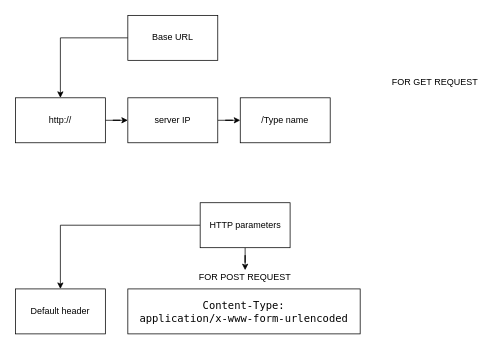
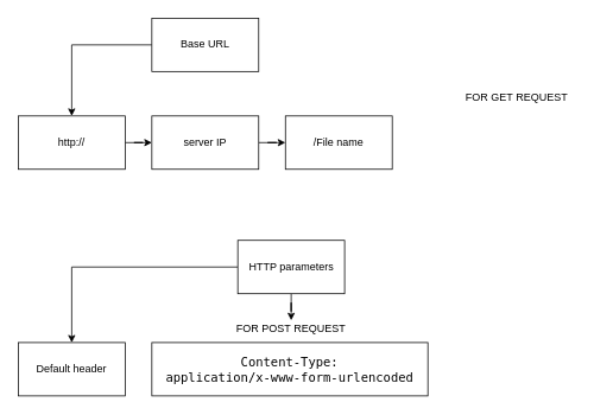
  <mxCell id="0" />
  <mxCell id="1" parent="0" />
  <mxCell id="2" style="edgeStyle=orthogonalEdgeStyle;rounded=0;orthogonalLoop=1;jettySize=auto;html=1;" edge="1" parent="1" source="3" target="5"><mxGeometry relative="1" as="geometry" /></mxCell>
  <mxCell id="3" value="Base URL" style="rounded=0;whiteSpace=wrap;html=1;" vertex="1" parent="1"><mxGeometry x="170" y="20" width="120" height="60" as="geometry" /></mxCell>
  <mxCell id="4" style="edgeStyle=orthogonalEdgeStyle;rounded=0;orthogonalLoop=1;jettySize=auto;html=1;" edge="1" parent="1" source="5" target="7"><mxGeometry relative="1" as="geometry" /></mxCell>
  <mxCell id="5" value="http://" style="rounded=0;whiteSpace=wrap;html=1;" vertex="1" parent="1"><mxGeometry x="20" y="130" width="120" height="60" as="geometry" /></mxCell>
  <mxCell id="6" style="edgeStyle=orthogonalEdgeStyle;rounded=0;orthogonalLoop=1;jettySize=auto;html=1;" edge="1" parent="1" source="7" target="8"><mxGeometry relative="1" as="geometry" /></mxCell>
  <mxCell id="7" value="server IP" style="rounded=0;whiteSpace=wrap;html=1;" vertex="1" parent="1"><mxGeometry x="170" y="130" width="120" height="60" as="geometry" /></mxCell>
- <mxCell id="8" value="/Type name" style="rounded=0;whiteSpace=wrap;html=1;" vertex="1" parent="1"><mxGeometry x="320" y="130" width="120" height="60" as="geometry" /></mxCell>
+ <mxCell id="8" value="/File name" style="rounded=0;whiteSpace=wrap;html=1;" vertex="1" parent="1"><mxGeometry x="320" y="130" width="120" height="60" as="geometry" /></mxCell>
  <mxCell id="9" style="edgeStyle=orthogonalEdgeStyle;rounded=0;orthogonalLoop=1;jettySize=auto;html=1;" edge="1" parent="1" source="11" target="12"><mxGeometry relative="1" as="geometry" /></mxCell>
  <mxCell id="10" style="edgeStyle=orthogonalEdgeStyle;rounded=0;orthogonalLoop=1;jettySize=auto;html=1;" edge="1" parent="1" source="11" target="14"><mxGeometry relative="1" as="geometry" /></mxCell>
  <mxCell id="11" value="HTTP parameters" style="rounded=0;whiteSpace=wrap;html=1;" vertex="1" parent="1"><mxGeometry x="266.5" y="270" width="120" height="60" as="geometry" /></mxCell>
  <mxCell id="12" value="Default header" style="rounded=0;whiteSpace=wrap;html=1;" vertex="1" parent="1"><mxGeometry x="20" y="385" width="120" height="60" as="geometry" /></mxCell>
  <mxCell id="13" value="&lt;span&gt;&lt;font face=&quot;monospace, monospace&quot;&gt;&lt;span style=&quot;font-size: 14px&quot;&gt;Content-Type:&lt;/span&gt;&lt;/font&gt;&lt;br&gt;&lt;font face=&quot;monospace, monospace&quot;&gt;&lt;span style=&quot;font-size: 14px&quot;&gt;application/x-www-form-urlencoded&lt;/span&gt;&lt;/font&gt;&lt;br&gt;&lt;/span&gt;" style="rounded=0;whiteSpace=wrap;html=1;" vertex="1" parent="1"><mxGeometry x="170" y="385" width="310" height="60" as="geometry" /></mxCell>
  <mxCell id="14" value="FOR POST REQUEST" style="text;html=1;strokeColor=none;fillColor=none;align=center;verticalAlign=middle;whiteSpace=wrap;rounded=0;" vertex="1" parent="1"><mxGeometry x="259" y="360" width="135" height="20" as="geometry" /></mxCell>
  <mxCell id="15" value="FOR GET REQUEST" style="text;html=1;strokeColor=none;fillColor=none;align=center;verticalAlign=middle;whiteSpace=wrap;rounded=0;" vertex="1" parent="1"><mxGeometry x="515" y="100" width="130" height="20" as="geometry" /></mxCell>
